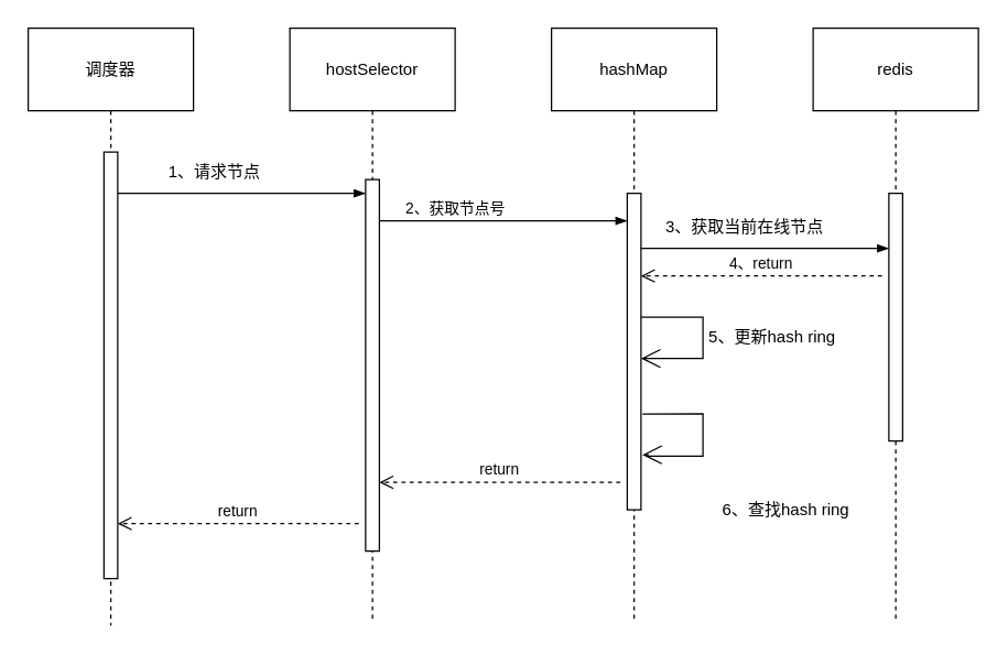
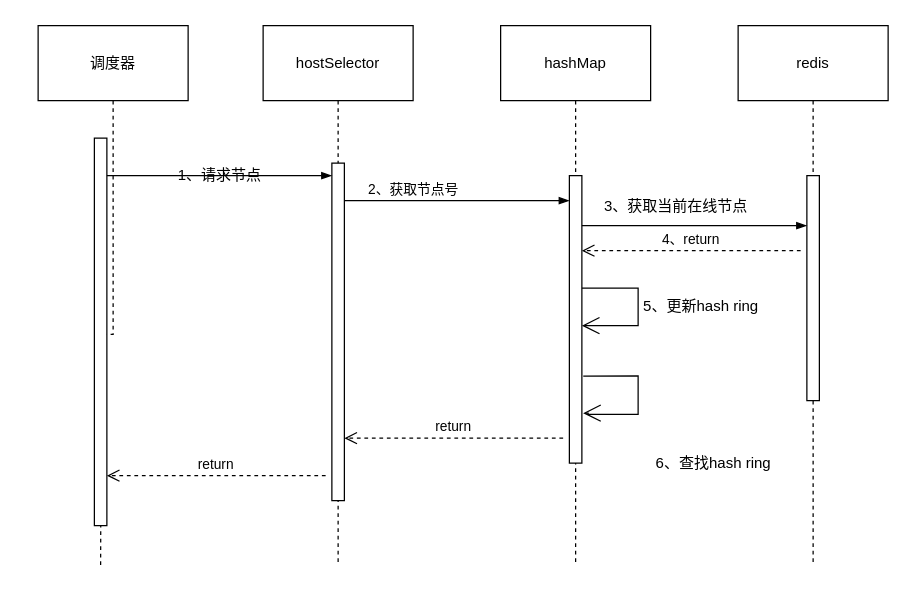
  <mxCell id="0" />
  <mxCell id="1" parent="0" />
  <mxCell id="2" style="edgeStyle=orthogonalEdgeStyle;rounded=0;orthogonalLoop=1;jettySize=auto;html=1;dashed=1;endArrow=none;endFill=0;" edge="1" parent="1" source="3"><mxGeometry relative="1" as="geometry"><mxPoint x="80" y="454" as="targetPoint" /></mxGeometry></mxCell>
- <mxCell id="3" value="调度器" style="rounded=0;whiteSpace=wrap;html=1;" vertex="1" parent="1"><mxGeometry x="20" y="20" width="120" height="60" as="geometry" /></mxCell>
+ <mxCell id="3" value="调度器" style="rounded=0;whiteSpace=wrap;html=1;" vertex="1" parent="1"><mxGeometry x="30" y="20" width="120" height="60" as="geometry" /></mxCell>
  <mxCell id="4" style="edgeStyle=orthogonalEdgeStyle;rounded=0;orthogonalLoop=1;jettySize=auto;html=1;dashed=1;endArrow=none;endFill=0;" edge="1" parent="1" source="5"><mxGeometry relative="1" as="geometry"><mxPoint x="460" y="450" as="targetPoint" /></mxGeometry></mxCell>
  <mxCell id="5" value="hashMap" style="rounded=0;whiteSpace=wrap;html=1;" vertex="1" parent="1"><mxGeometry x="400" y="20" width="120" height="60" as="geometry" /></mxCell>
  <mxCell id="6" style="edgeStyle=orthogonalEdgeStyle;rounded=0;orthogonalLoop=1;jettySize=auto;html=1;dashed=1;endArrow=none;endFill=0;" edge="1" parent="1" source="7"><mxGeometry relative="1" as="geometry"><mxPoint x="650" y="450" as="targetPoint" /></mxGeometry></mxCell>
  <mxCell id="7" value="redis" style="rounded=0;whiteSpace=wrap;html=1;" vertex="1" parent="1"><mxGeometry x="590" y="20" width="120" height="60" as="geometry" /></mxCell>
  <mxCell id="8" style="edgeStyle=orthogonalEdgeStyle;rounded=0;orthogonalLoop=1;jettySize=auto;html=1;dashed=1;endArrow=none;endFill=0;" edge="1" parent="1" source="9"><mxGeometry relative="1" as="geometry"><mxPoint x="270" y="450" as="targetPoint" /></mxGeometry></mxCell>
  <mxCell id="9" value="hostSelector" style="rounded=0;whiteSpace=wrap;html=1;" vertex="1" parent="1"><mxGeometry x="210" y="20" width="120" height="60" as="geometry" /></mxCell>
  <mxCell id="10" value="" style="html=1;points=[];perimeter=orthogonalPerimeter;outlineConnect=0;targetShapes=umlLifeline;portConstraint=eastwest;newEdgeStyle={&quot;edgeStyle&quot;:&quot;elbowEdgeStyle&quot;,&quot;elbow&quot;:&quot;vertical&quot;,&quot;curved&quot;:0,&quot;rounded&quot;:0};" vertex="1" parent="1"><mxGeometry x="75" y="110" width="10" height="310" as="geometry" /></mxCell>
  <mxCell id="11" value="" style="html=1;points=[];perimeter=orthogonalPerimeter;outlineConnect=0;targetShapes=umlLifeline;portConstraint=eastwest;newEdgeStyle={&quot;edgeStyle&quot;:&quot;elbowEdgeStyle&quot;,&quot;elbow&quot;:&quot;vertical&quot;,&quot;curved&quot;:0,&quot;rounded&quot;:0};" vertex="1" parent="1"><mxGeometry x="265" y="130" width="10" height="270" as="geometry" /></mxCell>
  <mxCell id="12" value="" style="html=1;points=[];perimeter=orthogonalPerimeter;outlineConnect=0;targetShapes=umlLifeline;portConstraint=eastwest;newEdgeStyle={&quot;edgeStyle&quot;:&quot;elbowEdgeStyle&quot;,&quot;elbow&quot;:&quot;vertical&quot;,&quot;curved&quot;:0,&quot;rounded&quot;:0};" vertex="1" parent="1"><mxGeometry x="455" y="140" width="10" height="230" as="geometry" /></mxCell>
  <mxCell id="13" value="" style="html=1;points=[];perimeter=orthogonalPerimeter;outlineConnect=0;targetShapes=umlLifeline;portConstraint=eastwest;newEdgeStyle={&quot;edgeStyle&quot;:&quot;elbowEdgeStyle&quot;,&quot;elbow&quot;:&quot;vertical&quot;,&quot;curved&quot;:0,&quot;rounded&quot;:0};" vertex="1" parent="1"><mxGeometry x="645" y="140" width="10" height="180" as="geometry" /></mxCell>
  <mxCell id="14" value="" style="endArrow=blockThin;endFill=1;endSize=6;html=1;rounded=0;startArrow=none;startFill=0;" edge="1" parent="1"><mxGeometry width="160" relative="1" as="geometry"><mxPoint x="465" y="180" as="sourcePoint" /><mxPoint x="645" y="180" as="targetPoint" /></mxGeometry></mxCell>
  <mxCell id="15" value="3、获取当前在线节点" style="text;html=1;align=center;verticalAlign=middle;resizable=0;points=[];autosize=1;strokeColor=none;fillColor=none;" vertex="1" parent="1"><mxGeometry x="470" y="150" width="140" height="30" as="geometry" /></mxCell>
  <mxCell id="16" value="" style="endArrow=blockThin;endFill=1;endSize=6;html=1;rounded=0;" edge="1" parent="1" target="11"><mxGeometry width="160" relative="1" as="geometry"><mxPoint x="85" y="140" as="sourcePoint" /><mxPoint x="245" y="140" as="targetPoint" /></mxGeometry></mxCell>
- <mxCell id="17" value="1、请求节点" style="text;html=1;align=center;verticalAlign=middle;resizable=0;points=[];autosize=1;strokeColor=none;fillColor=none;" vertex="1" parent="1"><mxGeometry x="110" y="110" width="90" height="30" as="geometry" /></mxCell>
+ <mxCell id="17" value="1、请求节点" style="text;html=1;align=center;verticalAlign=middle;resizable=0;points=[];autosize=1;strokeColor=none;fillColor=none;" vertex="1" parent="1"><mxGeometry x="130" y="125" width="90" height="30" as="geometry" /></mxCell>
  <mxCell id="18" value="" style="endArrow=blockThin;endFill=1;endSize=6;html=1;rounded=0;" edge="1" parent="1" target="12"><mxGeometry width="160" relative="1" as="geometry"><mxPoint x="275" y="160" as="sourcePoint" /><mxPoint x="435" y="160" as="targetPoint" /></mxGeometry></mxCell>
  <mxCell id="19" value="2、获取节点号" style="edgeLabel;html=1;align=center;verticalAlign=middle;resizable=0;points=[];" vertex="1" connectable="0" parent="18"><mxGeometry x="-0.462" y="2" relative="1" as="geometry"><mxPoint x="6" y="-8" as="offset" /></mxGeometry></mxCell>
  <mxCell id="20" value="" style="endArrow=open;endFill=1;endSize=12;html=1;rounded=0;edgeStyle=orthogonalEdgeStyle;" edge="1" parent="1" target="12"><mxGeometry width="160" relative="1" as="geometry"><mxPoint x="465" y="230" as="sourcePoint" /><mxPoint x="465" y="240" as="targetPoint" /><Array as="points"><mxPoint x="510" y="230" /><mxPoint x="510" y="260" /></Array></mxGeometry></mxCell>
  <mxCell id="21" value="5、更新hash ring" style="text;html=1;align=center;verticalAlign=middle;resizable=0;points=[];autosize=1;strokeColor=none;fillColor=none;" vertex="1" parent="1"><mxGeometry x="500" y="230" width="120" height="30" as="geometry" /></mxCell>
  <mxCell id="22" value="" style="endArrow=open;endFill=1;endSize=12;html=1;rounded=0;edgeStyle=orthogonalEdgeStyle;exitX=1.111;exitY=0.697;exitDx=0;exitDy=0;exitPerimeter=0;" edge="1" parent="1" source="12"><mxGeometry width="160" relative="1" as="geometry"><mxPoint x="470" y="290" as="sourcePoint" /><mxPoint x="466" y="330" as="targetPoint" /><Array as="points"><mxPoint x="510" y="300" /><mxPoint x="510" y="331" /><mxPoint x="470" y="331" /></Array></mxGeometry></mxCell>
  <mxCell id="23" value="6、查找hash ring" style="text;html=1;align=center;verticalAlign=middle;resizable=0;points=[];autosize=1;strokeColor=none;fillColor=none;" vertex="1" parent="1"><mxGeometry x="510" y="355" width="120" height="30" as="geometry" /></mxCell>
  <mxCell id="24" value="4、return" style="html=1;verticalAlign=bottom;endArrow=open;dashed=1;endSize=8;edgeStyle=elbowEdgeStyle;elbow=horizontal;curved=0;rounded=0;" edge="1" parent="1"><mxGeometry x="0.01" relative="1" as="geometry"><mxPoint x="640" y="200" as="sourcePoint" /><mxPoint x="465" y="200.053" as="targetPoint" /><mxPoint as="offset" /></mxGeometry></mxCell>
  <mxCell id="25" value="return" style="html=1;verticalAlign=bottom;endArrow=open;dashed=1;endSize=8;edgeStyle=elbowEdgeStyle;elbow=vertical;curved=0;rounded=0;" edge="1" parent="1" target="11"><mxGeometry relative="1" as="geometry"><mxPoint x="450" y="350" as="sourcePoint" /><mxPoint x="370" y="350" as="targetPoint" /></mxGeometry></mxCell>
  <mxCell id="26" value="return" style="html=1;verticalAlign=bottom;endArrow=open;dashed=1;endSize=8;edgeStyle=elbowEdgeStyle;elbow=vertical;curved=0;rounded=0;" edge="1" parent="1" target="10"><mxGeometry relative="1" as="geometry"><mxPoint x="260" y="380" as="sourcePoint" /><mxPoint x="180" y="380" as="targetPoint" /></mxGeometry></mxCell>
